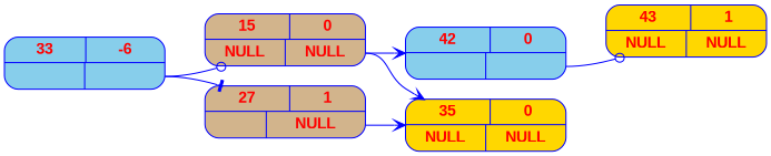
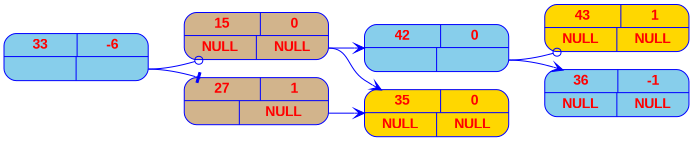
  digraph {
    rankdir=LR
    node [color=blue fillcolor=skyblue fontcolor=red fontname="Arial bold" fontsize=14 shape=record style="rounded, filled,filled"]
    edge [arrowhead=vee color=blue tailport=next]
    n1 [fillcolor=gold label="{<elt> 43  | <> 1 } |{<nextL> NULL | <next> NULL}" width=2]
+   n2 [label="{<elt> 36  | <> -1 } |{<nextL> NULL | <next> NULL}" width=2]
    n3 [label="{<elt> 42  | <> 0 } |{<nextL>  | <next> }" width=2]
    n4 [fillcolor=gold label="{<elt> 35  | <> 0 } |{<nextL> NULL | <next> NULL}" width=2]
    n5 [fillcolor=tan label="{<elt> 15  | <> 0 } |{<nextL> NULL | <next> NULL}" width=2]
    n6 [fillcolor=tan label="{<elt> 27  | <> 1 } |{<nextL>  | <next> NULL }" width=2]
    n7 [label="{<elt> 33  | <> -6 } |{<nextL>  | <next> }" width=2]
    n3 -> n1 [arrowhead=odot]
+   n3 -> n2
    n5 -> n3
    n5 -> n4
    n6 -> n4
    n7 -> n5 [arrowhead=odot]
    n7 -> n6 [arrowhead=tee]
  }
